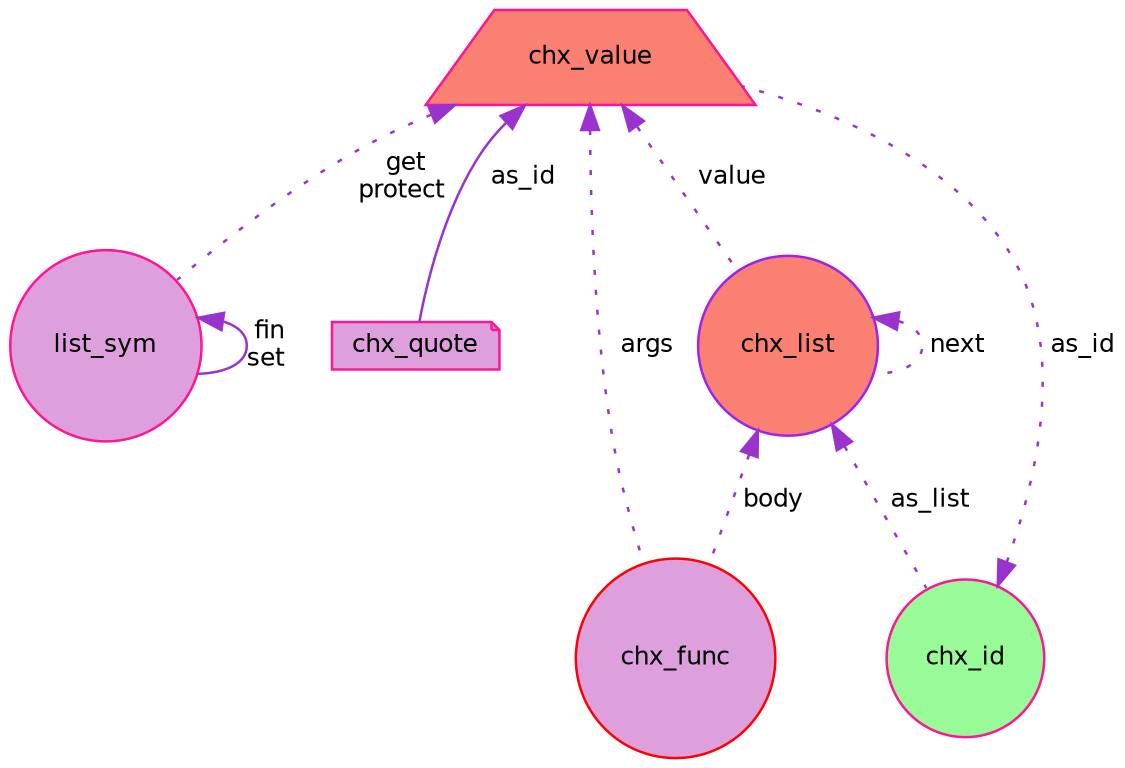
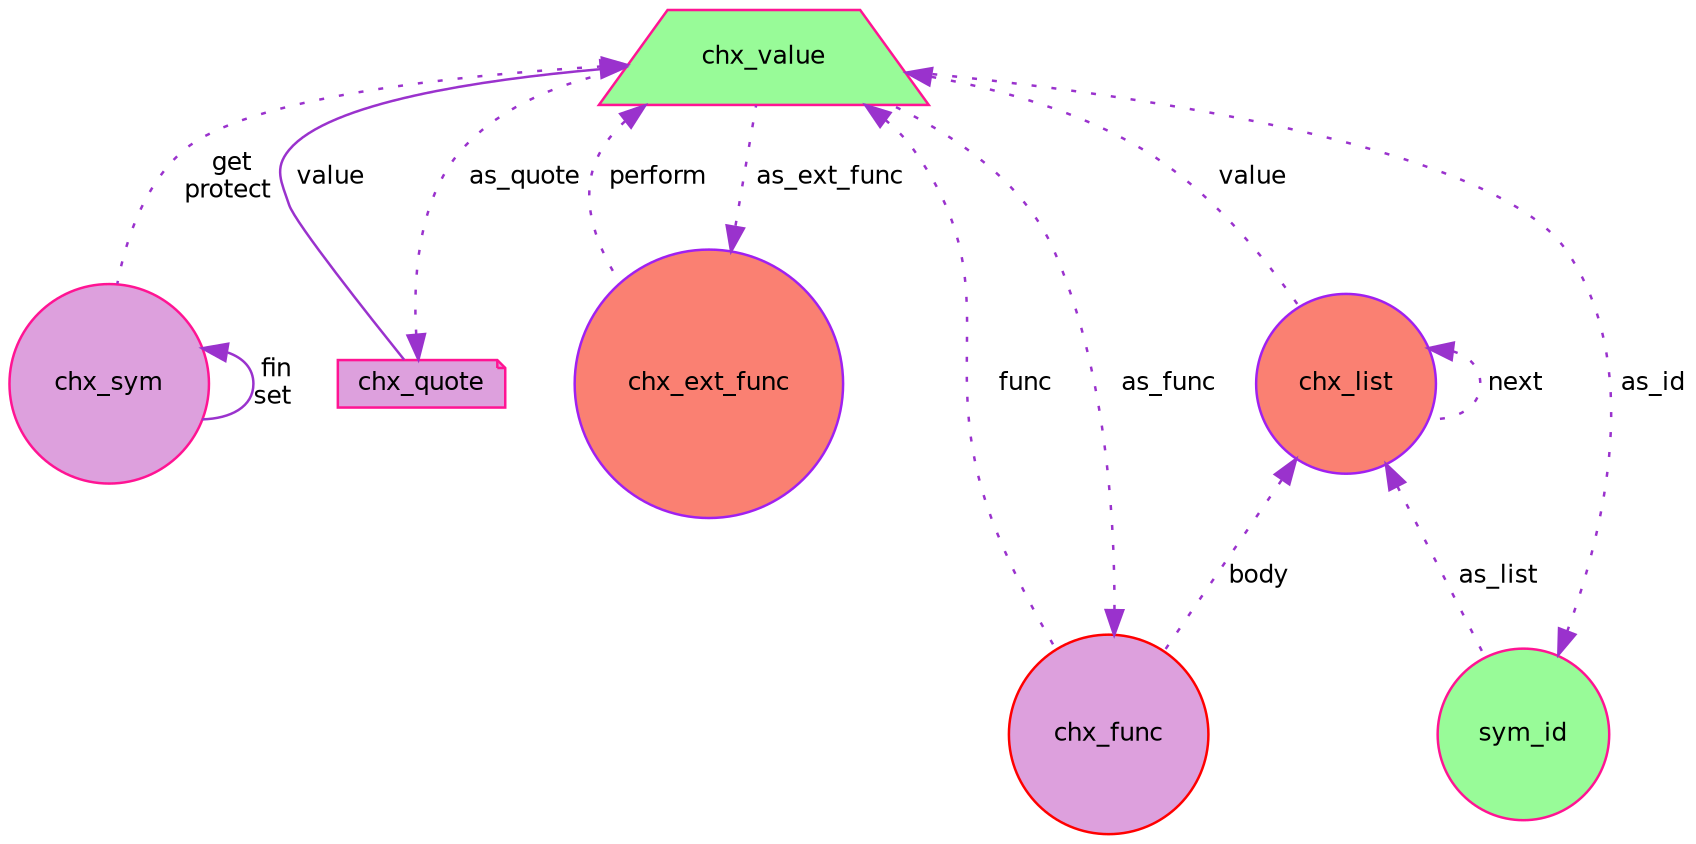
  digraph {
    node [color=deeppink fillcolor=plum fontname=Helvetica fontsize=10 shape=circle style=filled]
    edge [color=darkorchid3 dir=back fontname=Helvetica fontsize=10 labelfontname=Helvetica labelfontsize=10 style=dotted]
-   n1 [fontcolor=black height=0.2 label=list_sym width=0.4]
-   n2 [fillcolor=salmon height=0.2 label=chx_value shape=trapezium width=0.4]
+   n1 [fontcolor=black height=0.2 label=chx_sym width=0.4]
+   n2 [fillcolor=palegreen height=0.2 label=chx_value shape=trapezium width=0.4]
    n3 [height=0.2 label=chx_quote shape=note width=0.4]
+   n4 [color=purple fillcolor=salmon height=0.2 label=chx_ext_func width=0.4]
    n5 [color=purple fillcolor=salmon height=0.2 label=chx_list width=0.4]
    n6 [color=red height=0.2 label=chx_func width=0.4]
-   n7 [fillcolor=palegreen height=0.2 label=chx_id width=0.4]
+   n7 [fillcolor=palegreen height=0.2 label=sym_id width=0.4]
    n1 -> n1 [label=" fin\nset" style=solid]
    n2 -> n1 [label=" get\nprotect"]
-   n2 -> n3 [label=" as_id" style=solid]
+   n2 -> n3 [label=" value" style=solid]
+   n2 -> n4 [label=" perform"]
    n2 -> n5 [label=" value"]
-   n2 -> n6 [label=" args"]
+   n2 -> n6 [label=" func"]
+   n3 -> n2 [label=" as_quote"]
+   n4 -> n2 [label=" as_ext_func"]
    n5 -> n5 [label=" next"]
    n5 -> n6 [label=" body"]
    n5 -> n7 [label=" as_list"]
+   n6 -> n2 [label=" as_func"]
    n7 -> n2 [label=" as_id"]
  }
